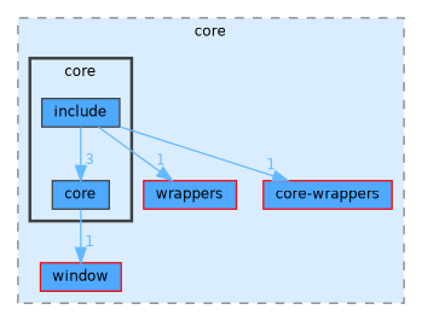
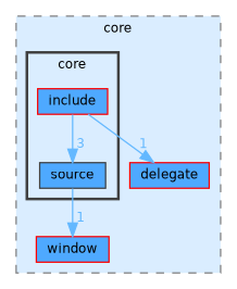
  digraph {
    compound=true
    node [color=red fillcolor="#4ea9ff" fontname=Helvetica fontsize=10 shape=box style=filled]
    edge [color=steelblue1 fontcolor=steelblue1 fontname=Helvetica fontsize=10 headlabel=1 labeldistance=1.5 labelfontname=Helvetica labelfontsize=10]
-   n1 [color=grey25 height=0.2 label=include width=0.4]
-   n2 [color=grey25 height=0.2 label=core width=0.4]
-   n3 [height=0.2 label=wrappers width=0.4]
-   n4 [height=0.2 label="core-wrappers" width=0.4]
+   n1 [height=0.2 label=include width=0.4]
+   n2 [color=grey25 height=0.2 label=source width=0.4]
+   n3 [height=0.2 label=delegate width=0.4]
    n5 [height=0.2 label=window width=0.4]
    subgraph cluster_1 {
      bgcolor="#daedff"
      fontname=Helvetica
      fontsize=10
      label=core
      pencolor=grey50
      style="filled,dashed"
      n3
-     n4
      n5
      subgraph cluster_2 {
        bgcolor="#daedff"
        fontname=Helvetica
        fontsize=10
        label=core
        pencolor=grey25
        style="filled,bold"
        n1
        n2
      }
    }
    n1 -> n2 [headlabel=3]
    n1 -> n3
-   n1 -> n4
    n2 -> n5
  }
